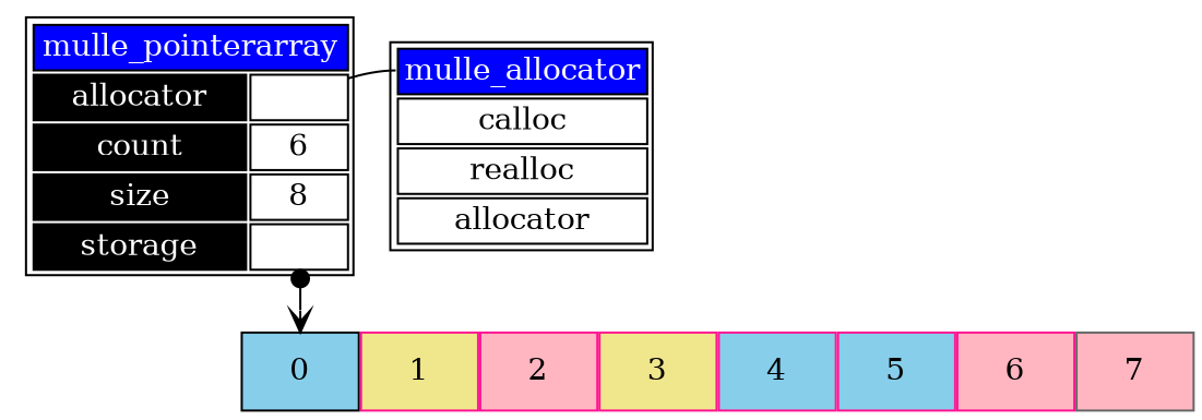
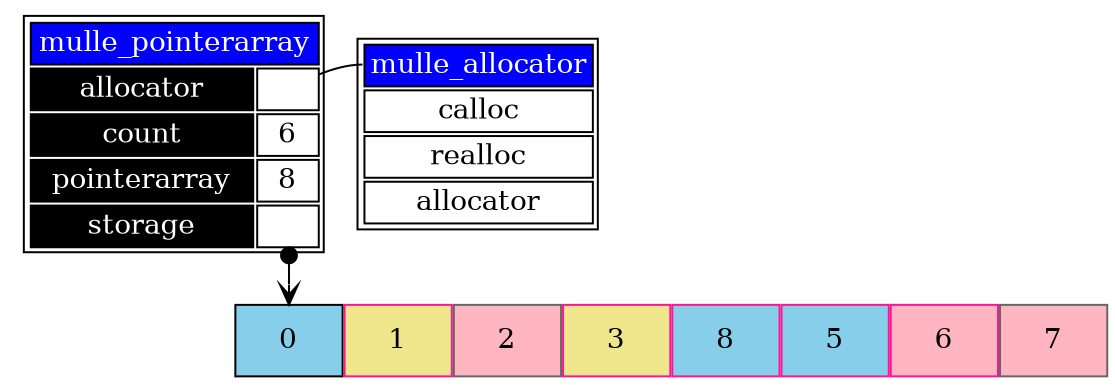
  digraph {
    nodesep=0.0
    ranksep=0.3
    node [shape=record color=deeppink fillcolor=skyblue fixedsize=true fontcolor=black fontsize=14 style=filled]
    edge [style=solid]
-   n1 [label=<<TABLE BORDER="1">          <TR BORDER="0"><TD BGCOLOR="blue" COLSPAN="2"><FONT COLOR="white">mulle_pointerarray</FONT></TD></TR>          <TR BORDER="0"><TD BGCOLOR="black"><FONT COLOR="white">allocator</FONT></TD><TD PORT="allocator"></TD></TR>          <TR BORDER="0"><TD BGCOLOR="black"><FONT COLOR="white">count</FONT></TD><TD>6</TD></TR>          <TR BORDER="0"><TD BGCOLOR="black"><FONT COLOR="white">size</FONT></TD><TD>8</TD></TR>          <TR BORDER="0"><TD BGCOLOR="black"><FONT COLOR="white">storage</FONT></TD><TD PORT="pointers"></TD></TR>          </TABLE>> shape=none color="" fillcolor="" fixedsize="" fontcolor="" fontsize="" style=""]
+   n1 [label=<<TABLE BORDER="1">          <TR BORDER="0"><TD BGCOLOR="blue" COLSPAN="2"><FONT COLOR="white">mulle_pointerarray</FONT></TD></TR>          <TR BORDER="0"><TD BGCOLOR="black"><FONT COLOR="white">allocator</FONT></TD><TD PORT="allocator"></TD></TR>          <TR BORDER="0"><TD BGCOLOR="black"><FONT COLOR="white">count</FONT></TD><TD>6</TD></TR>          <TR BORDER="0"><TD BGCOLOR="black"><FONT COLOR="white">pointerarray</FONT></TD><TD>8</TD></TR>          <TR BORDER="0"><TD BGCOLOR="black"><FONT COLOR="white">storage</FONT></TD><TD PORT="pointers"></TD></TR>          </TABLE>> shape=none color="" fillcolor="" fixedsize="" fontcolor="" fontsize="" style=""]
    n2 [label=<<TABLE BORDER="1">          <TR BORDER="0"><TD PORT="name" BGCOLOR="blue"><FONT COLOR="white">mulle_allocator</FONT></TD></TR>          <TR BORDER="0"><TD>calloc</TD></TR>          <TR BORDER="0"><TD>realloc</TD></TR>          <TR BORDER="0"><TD>allocator</TD></TR>          </TABLE>> shape=none color="" fillcolor="" fixedsize="" fontcolor="" fontsize="" style=""]
    n3 [color=black label=0]
    n4 [fillcolor=khaki label=1]
-   n5 [fillcolor=lightpink label=2]
+   n5 [color=gray40 fillcolor=lightpink label=2]
    n6 [fillcolor=khaki label=3]
-   n7 [label=4]
+   n7 [label=8]
    n8 [label=5]
    n9 [fillcolor=lightpink label=6]
    n10 [color=gray40 fillcolor=lightpink label=7]
    subgraph sub_1 {
      rank=same
      rankdir=LR
      n1
      n2
    }
    subgraph sub_2 {
      rank=same
      rankdir=LR
      n3
      n4
      n5
      n6
      n7
      n8
      n9
      n10
    }
    n1 -> n2 [style=invis]
    n1 -> n2 [headport="name:w" tailport="allocator:c"]
    n1 -> n3 [arrowhead=vee arrowtail=dot dir=both tailport="pointers:c"]
  }
